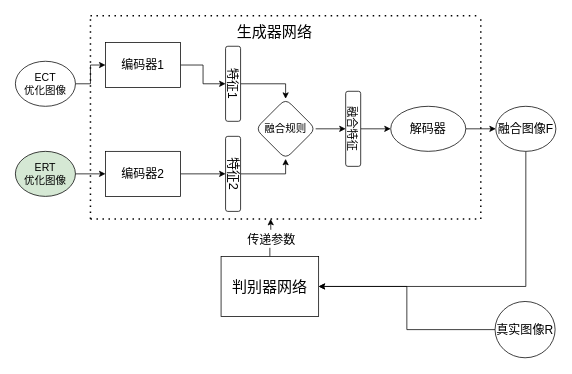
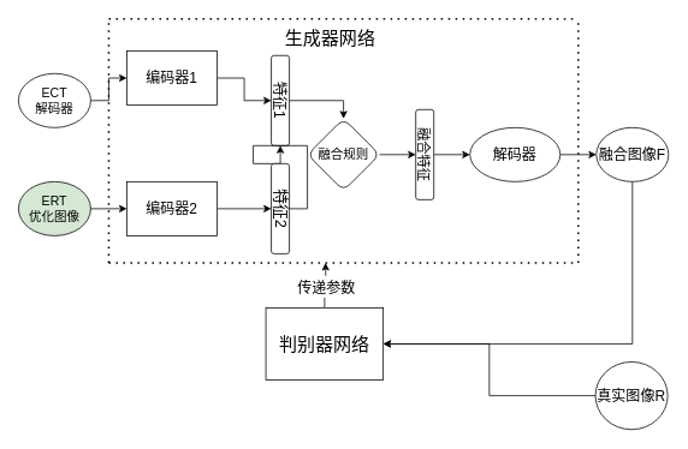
  <mxCell id="0" />
  <mxCell id="1" parent="0" />
  <mxCell id="2" style="edgeStyle=orthogonalEdgeStyle;rounded=0;orthogonalLoop=1;jettySize=auto;html=1;exitX=1;exitY=0.5;exitDx=0;exitDy=0;" edge="1" parent="1" source="3" target="7"><mxGeometry relative="1" as="geometry"><mxPoint x="90" y="111" as="targetPoint" /></mxGeometry></mxCell>
- <mxCell id="3" value="&lt;font style=&quot;font-size: 14px&quot;&gt;ECT&lt;br&gt;优化图像&lt;/font&gt;" style="ellipse;whiteSpace=wrap;html=1;" vertex="1" parent="1"><mxGeometry x="20" y="81" width="80" height="60" as="geometry" /></mxCell>
+ <mxCell id="3" value="&lt;font style=&quot;font-size: 14px&quot;&gt;ECT&lt;br&gt;解码器&lt;/font&gt;" style="ellipse;whiteSpace=wrap;html=1;" vertex="1" parent="1"><mxGeometry x="20" y="81" width="80" height="60" as="geometry" /></mxCell>
  <mxCell id="4" style="edgeStyle=orthogonalEdgeStyle;rounded=0;orthogonalLoop=1;jettySize=auto;html=1;exitX=1;exitY=0.5;exitDx=0;exitDy=0;" edge="1" parent="1" source="5" target="9"><mxGeometry relative="1" as="geometry"><mxPoint x="100" y="231" as="targetPoint" /></mxGeometry></mxCell>
  <mxCell id="5" value="&lt;font style=&quot;font-size: 14px&quot;&gt;ERT&lt;br&gt;优化图像&lt;/font&gt;" style="ellipse;whiteSpace=wrap;html=1;fillColor=#d5e8d4;" vertex="1" parent="1"><mxGeometry x="20" y="201" width="80" height="60" as="geometry" /></mxCell>
  <mxCell id="6" style="edgeStyle=orthogonalEdgeStyle;rounded=0;orthogonalLoop=1;jettySize=auto;html=1;exitX=1;exitY=0.5;exitDx=0;exitDy=0;entryX=0.5;entryY=1;entryDx=0;entryDy=0;" edge="1" parent="1" source="7" target="11"><mxGeometry relative="1" as="geometry" /></mxCell>
  <mxCell id="7" value="&lt;font style=&quot;font-size: 16px&quot;&gt;编码器1&lt;/font&gt;" style="rounded=0;whiteSpace=wrap;html=1;" vertex="1" parent="1"><mxGeometry x="140" y="56" width="100" height="60" as="geometry" /></mxCell>
  <mxCell id="8" style="edgeStyle=orthogonalEdgeStyle;rounded=0;orthogonalLoop=1;jettySize=auto;html=1;exitX=1;exitY=0.5;exitDx=0;exitDy=0;" edge="1" parent="1" source="9" target="13"><mxGeometry relative="1" as="geometry" /></mxCell>
  <mxCell id="9" value="&lt;font style=&quot;font-size: 16px&quot;&gt;编码器2&lt;/font&gt;" style="rounded=0;whiteSpace=wrap;html=1;" vertex="1" parent="1"><mxGeometry x="140" y="201" width="100" height="60" as="geometry" /></mxCell>
  <mxCell id="10" style="edgeStyle=orthogonalEdgeStyle;rounded=0;orthogonalLoop=1;jettySize=auto;html=1;exitX=0.5;exitY=0;exitDx=0;exitDy=0;entryX=0.5;entryY=0;entryDx=0;entryDy=0;" edge="1" parent="1" source="11" target="15"><mxGeometry relative="1" as="geometry" /></mxCell>
  <mxCell id="11" value="&lt;font style=&quot;font-size: 16px&quot;&gt;特征1&lt;/font&gt;" style="rounded=1;whiteSpace=wrap;html=1;rotation=90;" vertex="1" parent="1"><mxGeometry x="260" y="101" width="100" height="20" as="geometry" /></mxCell>
- <mxCell id="12" style="edgeStyle=orthogonalEdgeStyle;rounded=0;orthogonalLoop=1;jettySize=auto;html=1;exitX=0.5;exitY=0;exitDx=0;exitDy=0;entryX=0.5;entryY=1;entryDx=0;entryDy=0;" edge="1" parent="1" source="13" target="15"><mxGeometry relative="1" as="geometry" /></mxCell>
+ <mxCell id="12" style="edgeStyle=orthogonalEdgeStyle;rounded=0;orthogonalLoop=1;jettySize=auto;html=1;exitX=0.5;exitY=0;exitDx=0;exitDy=0;" edge="1" parent="1" source="13" target="11"><mxGeometry relative="1" as="geometry" /></mxCell>
  <mxCell id="13" value="&lt;font style=&quot;font-size: 17px&quot;&gt;特征2&lt;/font&gt;" style="rounded=1;whiteSpace=wrap;html=1;rotation=90;" vertex="1" parent="1"><mxGeometry x="260" y="221" width="100" height="20" as="geometry" /></mxCell>
  <mxCell id="14" style="edgeStyle=orthogonalEdgeStyle;rounded=0;orthogonalLoop=1;jettySize=auto;html=1;exitX=1;exitY=0.5;exitDx=0;exitDy=0;entryX=0.5;entryY=1;entryDx=0;entryDy=0;" edge="1" parent="1" source="15" target="17"><mxGeometry relative="1" as="geometry" /></mxCell>
  <mxCell id="15" value="&lt;font style=&quot;font-size: 14px&quot;&gt;融合规则&lt;/font&gt;" style="rhombus;whiteSpace=wrap;html=1;rounded=1;" vertex="1" parent="1"><mxGeometry x="340" y="131" width="80" height="80" as="geometry" /></mxCell>
  <mxCell id="16" style="edgeStyle=orthogonalEdgeStyle;rounded=0;orthogonalLoop=1;jettySize=auto;html=1;exitX=0.5;exitY=0;exitDx=0;exitDy=0;entryX=0;entryY=0.5;entryDx=0;entryDy=0;" edge="1" parent="1" source="17" target="19"><mxGeometry relative="1" as="geometry" /></mxCell>
  <mxCell id="17" value="&lt;font style=&quot;font-size: 15px&quot;&gt;融合特征&lt;/font&gt;" style="rounded=1;whiteSpace=wrap;html=1;rotation=90;" vertex="1" parent="1"><mxGeometry x="420" y="161" width="100" height="20" as="geometry" /></mxCell>
  <mxCell id="18" value="" style="edgeStyle=orthogonalEdgeStyle;rounded=0;orthogonalLoop=1;jettySize=auto;html=1;" edge="1" parent="1" source="19" target="21"><mxGeometry relative="1" as="geometry" /></mxCell>
  <mxCell id="19" value="&lt;font style=&quot;font-size: 16px&quot;&gt;解码器&lt;/font&gt;" style="ellipse;whiteSpace=wrap;html=1;" vertex="1" parent="1"><mxGeometry x="520" y="141" width="100" height="60" as="geometry" /></mxCell>
  <mxCell id="20" style="edgeStyle=orthogonalEdgeStyle;rounded=0;orthogonalLoop=1;jettySize=auto;html=1;exitX=0.5;exitY=1;exitDx=0;exitDy=0;entryX=1;entryY=0.5;entryDx=0;entryDy=0;fontSize=18;" edge="1" parent="1" source="21" target="25"><mxGeometry relative="1" as="geometry" /></mxCell>
  <mxCell id="21" value="&lt;font style=&quot;font-size: 16px&quot;&gt;融合图像F&lt;/font&gt;" style="ellipse;whiteSpace=wrap;html=1;rounded=0;" vertex="1" parent="1"><mxGeometry x="660" y="141" width="80" height="60" as="geometry" /></mxCell>
  <mxCell id="22" style="edgeStyle=orthogonalEdgeStyle;rounded=0;orthogonalLoop=1;jettySize=auto;html=1;exitX=0;exitY=0.5;exitDx=0;exitDy=0;entryX=1;entryY=0.5;entryDx=0;entryDy=0;fontSize=18;" edge="1" parent="1" source="23" target="25"><mxGeometry relative="1" as="geometry" /></mxCell>
  <mxCell id="23" value="&lt;font style=&quot;font-size: 16px&quot;&gt;真实图像R&lt;/font&gt;" style="ellipse;whiteSpace=wrap;html=1;rounded=0;" vertex="1" parent="1"><mxGeometry x="659" y="401" width="80" height="75" as="geometry" /></mxCell>
  <mxCell id="24" value="&lt;font style=&quot;font-size: 16px&quot;&gt;传递参数&lt;/font&gt;" style="edgeStyle=orthogonalEdgeStyle;rounded=0;orthogonalLoop=1;jettySize=auto;html=1;exitX=0.5;exitY=0;exitDx=0;exitDy=0;fontSize=20;" edge="1" parent="1" source="25"><mxGeometry relative="1" as="geometry"><mxPoint x="360" y="291" as="targetPoint" /></mxGeometry></mxCell>
  <mxCell id="25" value="&lt;font style=&quot;font-size: 20px&quot;&gt;判别器网络&lt;/font&gt;" style="whiteSpace=wrap;html=1;rounded=0;" vertex="1" parent="1"><mxGeometry x="294" y="341" width="130" height="80" as="geometry" /></mxCell>
  <mxCell id="26" value="" style="endArrow=none;dashed=1;html=1;dashPattern=1 3;strokeWidth=2;rounded=0;" edge="1" parent="1"><mxGeometry width="50" height="50" relative="1" as="geometry"><mxPoint x="120" y="291" as="sourcePoint" /><mxPoint x="120" y="21" as="targetPoint" /></mxGeometry></mxCell>
  <mxCell id="27" value="" style="endArrow=none;dashed=1;html=1;dashPattern=1 3;strokeWidth=2;rounded=0;" edge="1" parent="1"><mxGeometry width="50" height="50" relative="1" as="geometry"><mxPoint x="120" y="291" as="sourcePoint" /><mxPoint x="640" y="291" as="targetPoint" /></mxGeometry></mxCell>
  <mxCell id="28" value="" style="endArrow=none;dashed=1;html=1;dashPattern=1 3;strokeWidth=2;rounded=0;" edge="1" parent="1"><mxGeometry width="50" height="50" relative="1" as="geometry"><mxPoint x="120" y="20.5" as="sourcePoint" /><mxPoint x="640" y="20.5" as="targetPoint" /></mxGeometry></mxCell>
  <mxCell id="29" value="" style="endArrow=none;dashed=1;html=1;dashPattern=1 3;strokeWidth=2;rounded=0;" edge="1" parent="1"><mxGeometry width="50" height="50" relative="1" as="geometry"><mxPoint x="640" y="291" as="sourcePoint" /><mxPoint x="640" y="21" as="targetPoint" /></mxGeometry></mxCell>
  <mxCell id="30" value="&lt;font style=&quot;font-size: 20px&quot;&gt;生成器网络&lt;/font&gt;" style="text;html=1;align=center;verticalAlign=middle;resizable=0;points=[];autosize=1;strokeColor=none;fillColor=none;" vertex="1" parent="1"><mxGeometry x="305" y="31" width="120" height="20" as="geometry" /></mxCell>
